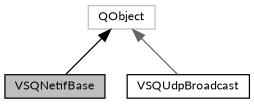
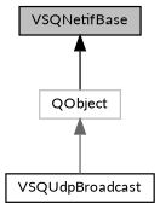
  digraph {
    fontname=Lato
    node [color=black fillcolor=white fontname=Lato fontsize=10 shape=record style=filled]
    edge [dir=back fontname=Lato fontsize=10 labelfontname=Helvetica labelfontsize=10 style=solid]
    n1 [fillcolor=grey75 fontcolor=black height=0.2 label=VSQNetifBase width=0.4]
    n2 [height=0.2 label=VSQUdpBroadcast width=0.4]
    n3 [color=grey75 height=0.2 label=QObject width=0.4]
-   n3 -> n1 [color=black]
+   n1 -> n3 [color=black]
    n3 -> n2 [color=gray40]
  }
